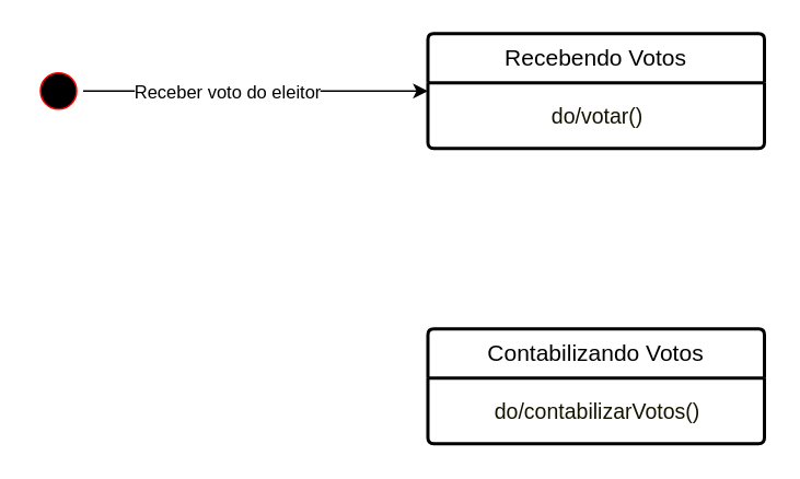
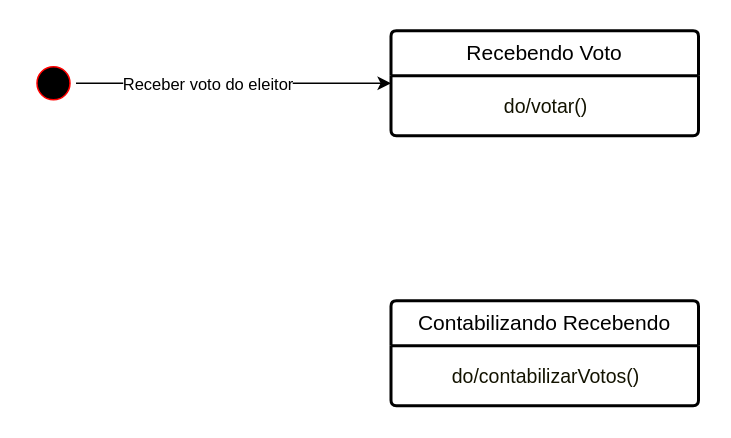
  <mxCell id="0" />
  <mxCell id="1" parent="0" />
  <mxCell id="2" style="edgeStyle=orthogonalEdgeStyle;rounded=0;orthogonalLoop=1;jettySize=auto;html=1;entryX=0;entryY=0.5;entryDx=0;entryDy=0;" edge="1" parent="1" source="4" target="5"><mxGeometry relative="1" as="geometry" /></mxCell>
  <mxCell id="3" value="Receber voto do eleitor" style="edgeLabel;html=1;align=center;verticalAlign=middle;resizable=0;points=[];" vertex="1" connectable="0" parent="2"><mxGeometry x="-0.171" relative="1" as="geometry"><mxPoint as="offset" /></mxGeometry></mxCell>
  <mxCell id="4" value="" style="ellipse;html=1;shape=startState;fillColor=#000000;strokeColor=#ff0000;" vertex="1" parent="1"><mxGeometry x="20" y="40" width="30" height="30" as="geometry" /></mxCell>
- <mxCell id="5" value="Recebendo Votos" style="swimlane;childLayout=stackLayout;horizontal=1;startSize=30;horizontalStack=0;rounded=1;fontSize=14;fontStyle=0;strokeWidth=2;resizeParent=0;resizeLast=1;shadow=0;dashed=0;align=center;arcSize=4;whiteSpace=wrap;html=1;" vertex="1" parent="1"><mxGeometry x="260" y="20" width="205" height="70" as="geometry"><mxRectangle x="85" y="200" width="140" height="50" as="alternateBounds" /></mxGeometry></mxCell>
+ <mxCell id="5" value="Recebendo Voto" style="swimlane;childLayout=stackLayout;horizontal=1;startSize=30;horizontalStack=0;rounded=1;fontSize=14;fontStyle=0;strokeWidth=2;resizeParent=0;resizeLast=1;shadow=0;dashed=0;align=center;arcSize=4;whiteSpace=wrap;html=1;" vertex="1" parent="1"><mxGeometry x="260" y="20" width="205" height="70" as="geometry"><mxRectangle x="85" y="200" width="140" height="50" as="alternateBounds" /></mxGeometry></mxCell>
  <mxCell id="6" value="&lt;font style=&quot;font-size: 13px;&quot;&gt;&lt;span style=&quot;background-color: rgb(255, 255, 255); color: rgb(19, 19, 0);&quot;&gt;do/votar()&lt;/span&gt;&lt;/font&gt;" style="text;html=1;align=center;verticalAlign=middle;resizable=0;points=[];autosize=1;strokeColor=none;fillColor=none;" vertex="1" parent="5"><mxGeometry y="30" width="205" height="40" as="geometry" /></mxCell>
- <mxCell id="7" value="&lt;div&gt;Contabilizando Votos&lt;/div&gt;" style="swimlane;childLayout=stackLayout;horizontal=1;startSize=30;horizontalStack=0;rounded=1;fontSize=14;fontStyle=0;strokeWidth=2;resizeParent=0;resizeLast=1;shadow=0;dashed=0;align=center;arcSize=4;whiteSpace=wrap;html=1;" vertex="1" parent="1"><mxGeometry x="260" y="200" width="205" height="70" as="geometry"><mxRectangle x="85" y="200" width="140" height="50" as="alternateBounds" /></mxGeometry></mxCell>
+ <mxCell id="7" value="&lt;div&gt;Contabilizando Recebendo&lt;/div&gt;" style="swimlane;childLayout=stackLayout;horizontal=1;startSize=30;horizontalStack=0;rounded=1;fontSize=14;fontStyle=0;strokeWidth=2;resizeParent=0;resizeLast=1;shadow=0;dashed=0;align=center;arcSize=4;whiteSpace=wrap;html=1;" vertex="1" parent="1"><mxGeometry x="260" y="200" width="205" height="70" as="geometry"><mxRectangle x="85" y="200" width="140" height="50" as="alternateBounds" /></mxGeometry></mxCell>
  <mxCell id="8" value="&lt;font style=&quot;font-size: 13px;&quot;&gt;&lt;span style=&quot;background-color: rgb(255, 255, 255); color: rgb(19, 19, 0);&quot;&gt;do/contabilizarVotos()&lt;/span&gt;&lt;/font&gt;" style="text;html=1;align=center;verticalAlign=middle;resizable=0;points=[];autosize=1;strokeColor=none;fillColor=none;" vertex="1" parent="7"><mxGeometry y="30" width="205" height="40" as="geometry" /></mxCell>
